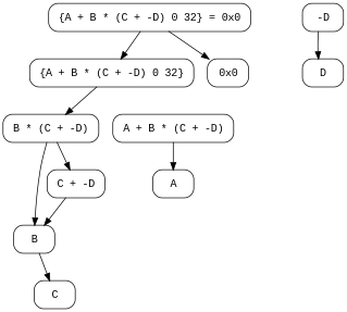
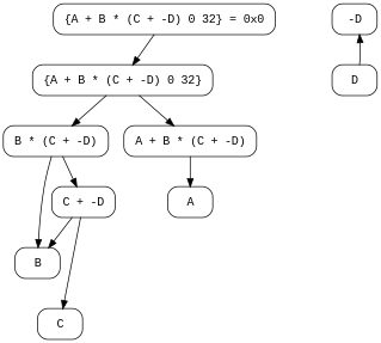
  digraph {
    node [fontname="Courier New" shape=Mrecord]
    n1 [label=<<table border="0" cellborder="0" cellpadding="3"><tr><td align="left">B * (C + -D)</td></tr></table>>]
    n2 [label=<<table border="0" cellborder="0" cellpadding="3"><tr><td align="left">C + -D</td></tr></table>>]
    n3 [label=<<table border="0" cellborder="0" cellpadding="3"><tr><td align="left">B</td></tr></table>>]
    n4 [label=<<table border="0" cellborder="0" cellpadding="3"><tr><td align="left">C</td></tr></table>>]
    n5 [label=<<table border="0" cellborder="0" cellpadding="3"><tr><td align="left">&#0123;A + B * (C + -D) 0 32&#0125;</td></tr></table>>]
    n6 [label=<<table border="0" cellborder="0" cellpadding="3"><tr><td align="left">A + B * (C + -D)</td></tr></table>>]
    n7 [label=<<table border="0" cellborder="0" cellpadding="3"><tr><td align="left">A</td></tr></table>>]
-   n8 [label=<<table border="0" cellborder="0" cellpadding="3"><tr><td align="left">0x0</td></tr></table>>]
    n9 [label=<<table border="0" cellborder="0" cellpadding="3"><tr><td align="left">-D</td></tr></table>>]
    n10 [label=<<table border="0" cellborder="0" cellpadding="3"><tr><td align="left">D</td></tr></table>>]
    n11 [label=<<table border="0" cellborder="0" cellpadding="3"><tr><td align="left">&#0123;A + B * (C + -D) 0 32&#0125; = 0x0</td></tr></table>>]
    n1 -> n2
    n1 -> n3
    n2 -> n3
-   n3 -> n4
+   n2 -> n4
    n5 -> n1
+   n5 -> n6
    n6 -> n7
-   n9 -> n10
+   n10 -> n9
    n11 -> n5
-   n11 -> n8
  }
